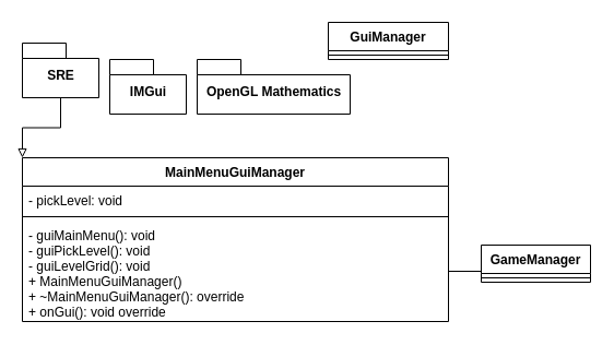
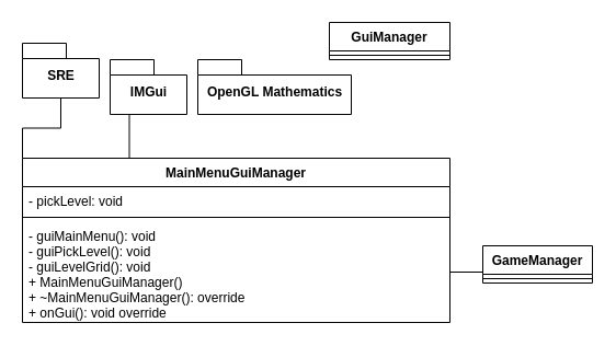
  <mxCell id="0" />
  <mxCell id="1" parent="0" />
  <mxCell id="2" value="GuiManager" style="swimlane;fontStyle=1;align=center;verticalAlign=top;childLayout=stackLayout;horizontal=1;startSize=26;horizontalStack=0;resizeParent=1;resizeParentMax=0;resizeLast=0;collapsible=1;marginBottom=0;" parent="1" vertex="1"><mxGeometry x="300" y="20" width="110" height="34" as="geometry" /></mxCell>
  <mxCell id="3" value="" style="line;strokeWidth=1;fillColor=none;align=left;verticalAlign=middle;spacingTop=-1;spacingLeft=3;spacingRight=3;rotatable=0;labelPosition=right;points=[];portConstraint=eastwest;" parent="2" vertex="1"><mxGeometry y="26" width="110" height="8" as="geometry" /></mxCell>
  <mxCell id="4" value="SRE" style="shape=folder;fontStyle=1;spacingTop=10;tabWidth=40;tabHeight=14;tabPosition=left;html=1;" parent="1" vertex="1"><mxGeometry x="20" y="39" width="70" height="50" as="geometry" /></mxCell>
  <mxCell id="5" value="MainMenuGuiManager" style="swimlane;fontStyle=1;align=center;verticalAlign=top;childLayout=stackLayout;horizontal=1;startSize=26;horizontalStack=0;resizeParent=1;resizeParentMax=0;resizeLast=0;collapsible=1;marginBottom=0;" parent="1" vertex="1"><mxGeometry x="20" y="144" width="390" height="150" as="geometry" /></mxCell>
  <mxCell id="6" value="- pickLevel: void " style="text;strokeColor=none;fillColor=none;align=left;verticalAlign=top;spacingLeft=4;spacingRight=4;overflow=hidden;rotatable=0;points=[[0,0.5],[1,0.5]];portConstraint=eastwest;" parent="5" vertex="1"><mxGeometry y="26" width="390" height="24" as="geometry" /></mxCell>
  <mxCell id="7" value="" style="line;strokeWidth=1;fillColor=none;align=left;verticalAlign=middle;spacingTop=-1;spacingLeft=3;spacingRight=3;rotatable=0;labelPosition=right;points=[];portConstraint=eastwest;" parent="5" vertex="1"><mxGeometry y="50" width="390" height="8" as="geometry" /></mxCell>
  <mxCell id="8" value="- guiMainMenu(): void &#10;- guiPickLevel(): void &#10;- guiLevelGrid(): void&#10;+ MainMenuGuiManager()&#10;+ ~MainMenuGuiManager(): override&#10;+ onGui(): void override" style="text;strokeColor=none;fillColor=none;align=left;verticalAlign=top;spacingLeft=4;spacingRight=4;overflow=hidden;rotatable=0;points=[[0,0.5],[1,0.5]];portConstraint=eastwest;" parent="5" vertex="1"><mxGeometry y="58" width="390" height="92" as="geometry" /></mxCell>
  <mxCell id="9" value="GameManager" style="swimlane;fontStyle=1;align=center;verticalAlign=top;childLayout=stackLayout;horizontal=1;startSize=26;horizontalStack=0;resizeParent=1;resizeParentMax=0;resizeLast=0;collapsible=1;marginBottom=0;" parent="1" vertex="1"><mxGeometry x="440" y="224" width="100" height="34" as="geometry" /></mxCell>
  <mxCell id="10" value="" style="line;strokeWidth=1;fillColor=none;align=left;verticalAlign=middle;spacingTop=-1;spacingLeft=3;spacingRight=3;rotatable=0;labelPosition=right;points=[];portConstraint=eastwest;" parent="9" vertex="1"><mxGeometry y="26" width="100" height="8" as="geometry" /></mxCell>
  <mxCell id="11" value="IMGui" style="shape=folder;fontStyle=1;spacingTop=10;tabWidth=40;tabHeight=14;tabPosition=left;html=1;" parent="1" vertex="1"><mxGeometry x="100" y="54" width="70" height="50" as="geometry" /></mxCell>
  <mxCell id="12" value="OpenGL Mathematics" style="shape=folder;fontStyle=1;spacingTop=10;tabWidth=40;tabHeight=14;tabPosition=left;html=1;" parent="1" vertex="1"><mxGeometry x="180" y="54" width="140" height="50" as="geometry" /></mxCell>
- <mxCell id="14" style="edgeStyle=orthogonalEdgeStyle;rounded=0;orthogonalLoop=1;jettySize=auto;html=1;exitX=0.5;exitY=1;exitDx=0;exitDy=0;exitPerimeter=0;entryX=0;entryY=0;entryDx=0;entryDy=0;endArrow=block;endFill=0;" edge="1" parent="1" source="4" target="5"><mxGeometry relative="1" as="geometry"><mxPoint x="215" y="94" as="sourcePoint" /><mxPoint x="235" y="164" as="targetPoint" /></mxGeometry></mxCell>
+ <mxCell id="13" style="edgeStyle=orthogonalEdgeStyle;rounded=0;orthogonalLoop=1;jettySize=auto;html=1;exitX=0.5;exitY=1;exitDx=0;exitDy=0;exitPerimeter=0;entryX=0.25;entryY=0;entryDx=0;entryDy=0;endArrow=none;endFill=0;" edge="1" parent="1" source="11" target="5"><mxGeometry relative="1" as="geometry"><mxPoint x="205" y="84" as="sourcePoint" /><mxPoint x="225" y="154" as="targetPoint" /><Array as="points"><mxPoint x="135" y="104" /><mxPoint x="118" y="104" /><mxPoint x="118" y="144" /></Array></mxGeometry></mxCell>
+ <mxCell id="14" style="edgeStyle=orthogonalEdgeStyle;rounded=0;orthogonalLoop=1;jettySize=auto;html=1;exitX=0.5;exitY=1;exitDx=0;exitDy=0;exitPerimeter=0;entryX=0;entryY=0;entryDx=0;entryDy=0;endArrow=none;endFill=0;" edge="1" parent="1" source="4" target="5"><mxGeometry relative="1" as="geometry"><mxPoint x="215" y="94" as="sourcePoint" /><mxPoint x="235" y="164" as="targetPoint" /></mxGeometry></mxCell>
  <mxCell id="15" value="" style="endArrow=none;html=1;exitX=1;exitY=0.5;exitDx=0;exitDy=0;" edge="1" parent="1" source="8"><mxGeometry width="50" height="50" relative="1" as="geometry"><mxPoint x="310" y="244" as="sourcePoint" /><mxPoint x="440" y="248" as="targetPoint" /></mxGeometry></mxCell>
